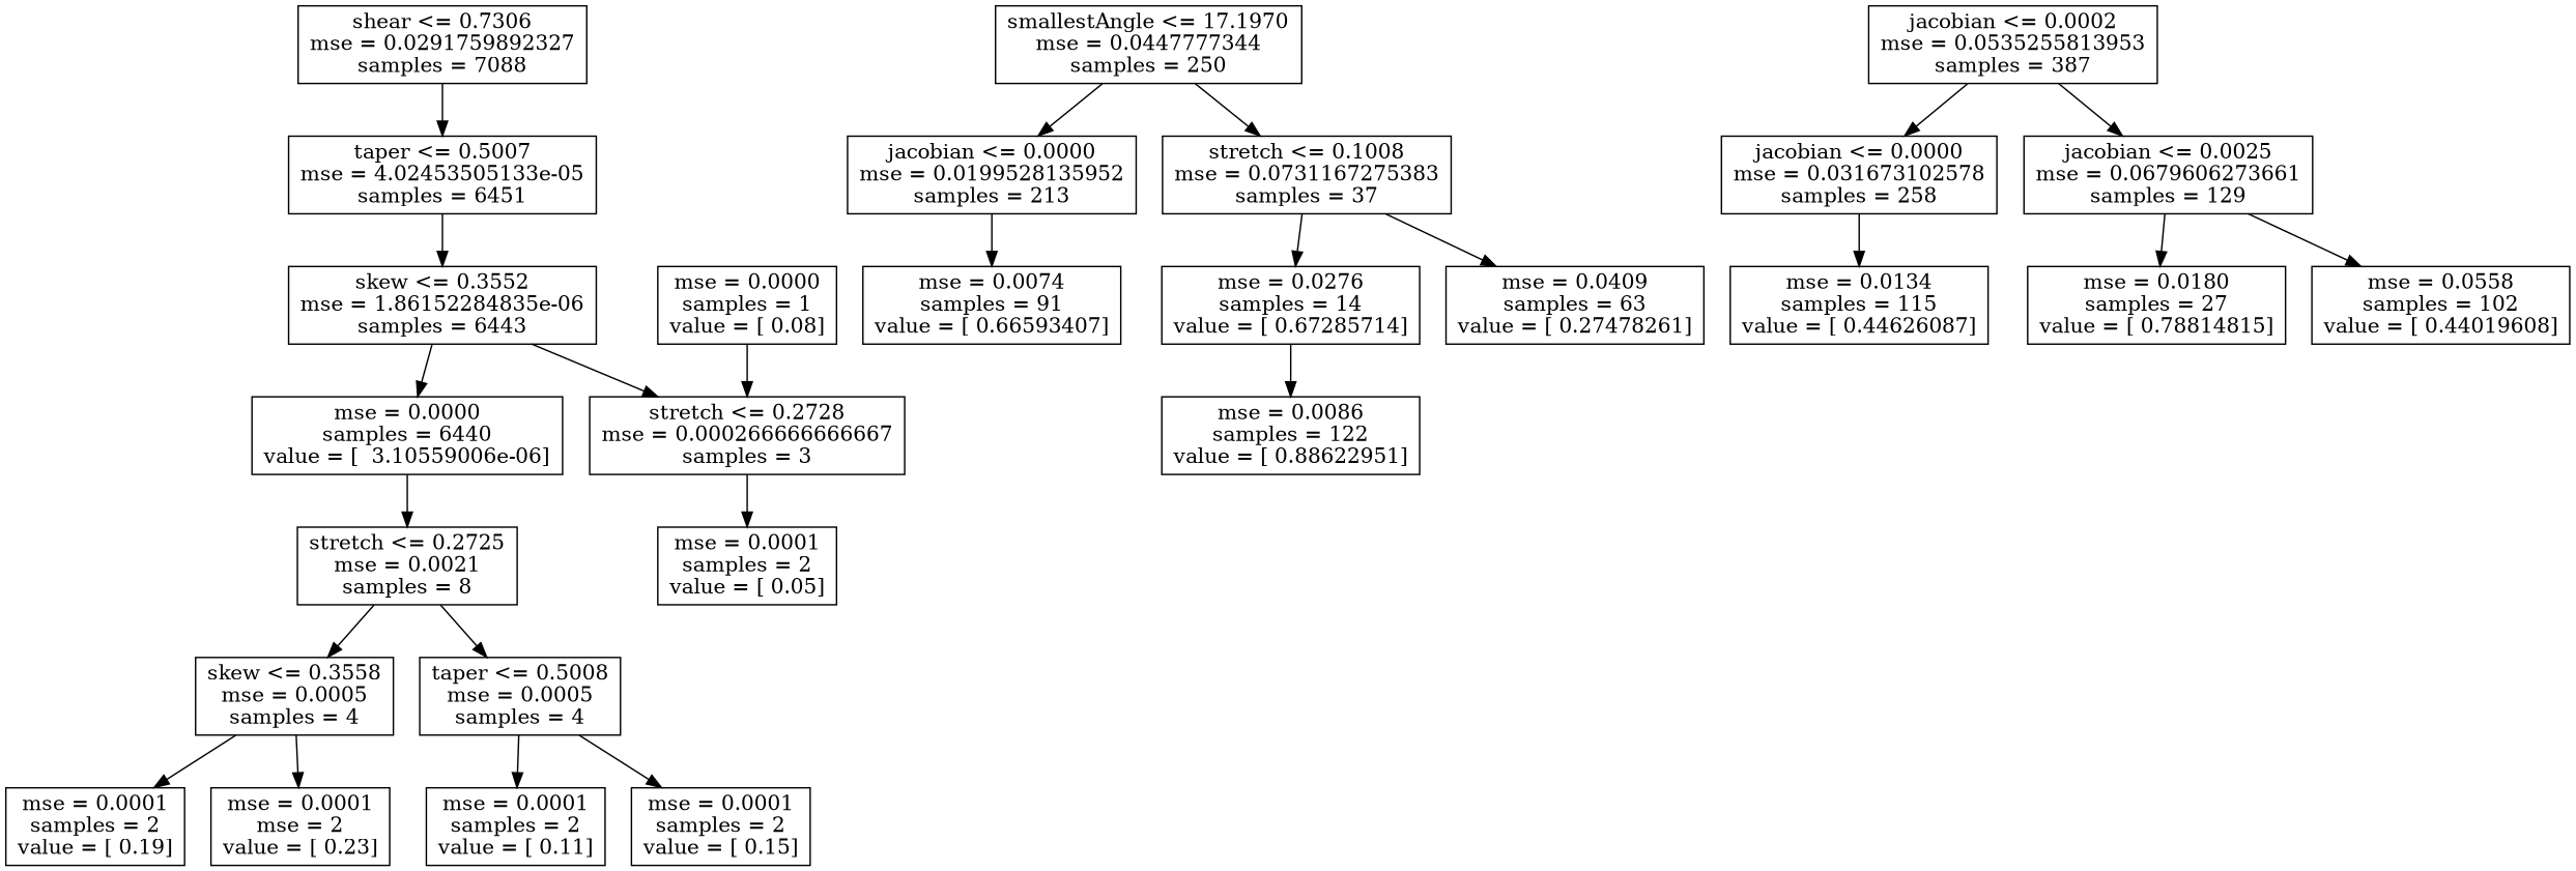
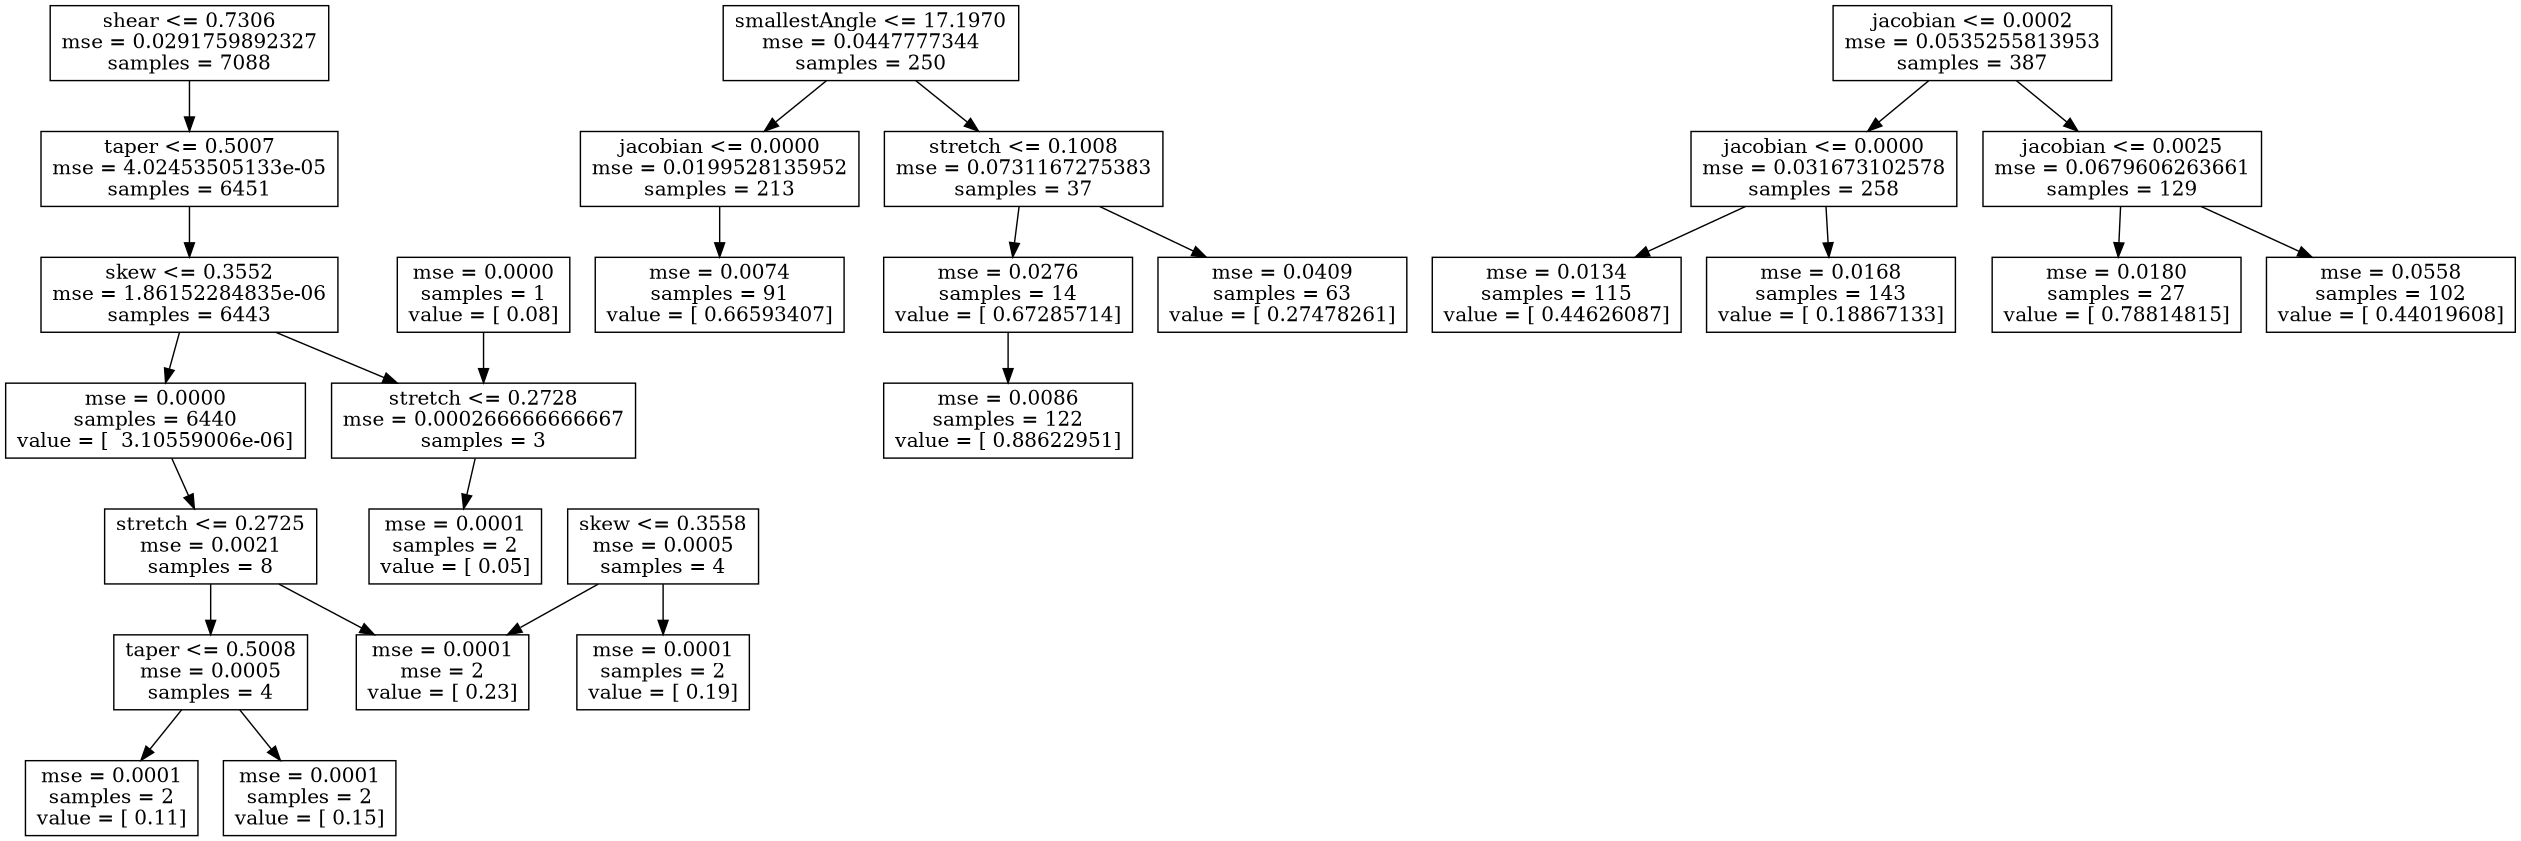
  digraph {
    node [shape=box]
    n1 [label="shear <= 0.7306\nmse = 0.0291759892327\nsamples = 7088"]
    n2 [label="taper <= 0.5007\nmse = 4.02453505133e-05\nsamples = 6451"]
    n3 [label="skew <= 0.3552\nmse = 1.86152284835e-06\nsamples = 6443"]
    n4 [label="smallestAngle <= 17.1970\nmse = 0.0447777344\nsamples = 250"]
    n5 [label="jacobian <= 0.0000\nmse = 0.0199528135952\nsamples = 213"]
    n6 [label="stretch <= 0.1008\nmse = 0.0731167275383\nsamples = 37"]
    n7 [label="jacobian <= 0.0002\nmse = 0.0535255813953\nsamples = 387"]
    n8 [label="jacobian <= 0.0000\nmse = 0.031673102578\nsamples = 258"]
-   n9 [label="jacobian <= 0.0025\nmse = 0.0679606273661\nsamples = 129"]
+   n9 [label="jacobian <= 0.0025\nmse = 0.0679606263661\nsamples = 129"]
    n10 [label="mse = 0.0074\nsamples = 91\nvalue = [ 0.66593407]"]
    n11 [label="mse = 0.0276\nsamples = 14\nvalue = [ 0.67285714]"]
    n12 [label="mse = 0.0409\nsamples = 63\nvalue = [ 0.27478261]"]
    n13 [label="mse = 0.0086\nsamples = 122\nvalue = [ 0.88622951]"]
    n14 [label="mse = 0.0134\nsamples = 115\nvalue = [ 0.44626087]"]
+   n15 [label="mse = 0.0168\nsamples = 143\nvalue = [ 0.18867133]"]
    n16 [label="mse = 0.0180\nsamples = 27\nvalue = [ 0.78814815]"]
    n17 [label="mse = 0.0558\nsamples = 102\nvalue = [ 0.44019608]"]
    n18 [label="mse = 0.0000\nsamples = 6440\nvalue = [  3.10559006e-06]"]
    n19 [label="stretch <= 0.2728\nmse = 0.000266666666667\nsamples = 3"]
    n20 [label="stretch <= 0.2725\nmse = 0.0021\nsamples = 8"]
    n21 [label="skew <= 0.3558\nmse = 0.0005\nsamples = 4"]
    n22 [label="taper <= 0.5008\nmse = 0.0005\nsamples = 4"]
    n23 [label="mse = 0.0001\nsamples = 2\nvalue = [ 0.05]"]
    n24 [label="mse = 0.0000\nsamples = 1\nvalue = [ 0.08]"]
    n25 [label="mse = 0.0001\nsamples = 2\nvalue = [ 0.19]"]
    n26 [label="mse = 0.0001\nmse = 2\nvalue = [ 0.23]"]
    n27 [label="mse = 0.0001\nsamples = 2\nvalue = [ 0.11]"]
    n28 [label="mse = 0.0001\nsamples = 2\nvalue = [ 0.15]"]
    n1 -> n2
    n2 -> n3
    n3 -> n18
    n3 -> n19
    n4 -> n5
    n4 -> n6
    n5 -> n10
    n6 -> n11
    n6 -> n12
    n7 -> n8
    n7 -> n9
    n8 -> n14
+   n8 -> n15
    n9 -> n16
    n9 -> n17
    n11 -> n13
    n18 -> n20
    n19 -> n23
-   n20 -> n21
+   n20 -> n26
    n20 -> n22
    n21 -> n25
    n21 -> n26
    n22 -> n27
    n22 -> n28
    n24 -> n19
  }
